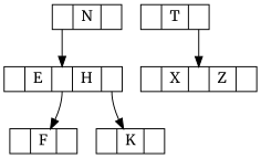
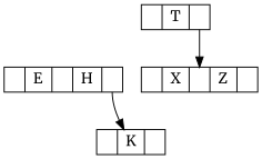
  digraph {
    fontname=Merriweather
    node [fontname=Merriweather shape=record]
    edge [fontname=Merriweather tailport=f2]
-   n1 [height=.1 label="<f0> | N | <f1>"]
    n2 [height=.1 label="<f0> | E | <f1> | H | <f2>"]
-   n3 [height=.1 label="<f0> | F | <f1>"]
    n4 [height=.1 label="<f1> | K | <f2>"]
    n5 [height=.1 label="<f0> | <f1> T | <f2>"]
    n6 [height=.1 label="| X | | Z |"]
-   n1 -> n2 [headport=f1 tailport=f0]
-   n2 -> n3 [tailport=f1]
    n2 -> n4
    n5 -> n6
  }
